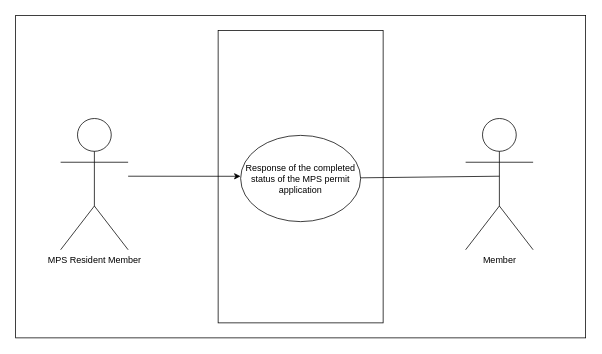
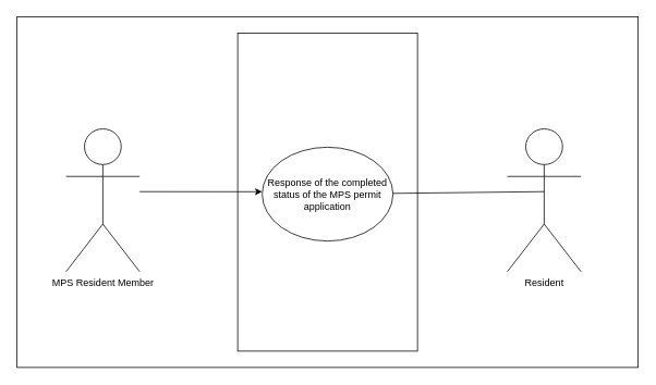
  <mxCell id="0" />
  <mxCell id="1" parent="0" />
  <mxCell id="2" value="" style="rounded=0;whiteSpace=wrap;html=1;" parent="1" vertex="1"><mxGeometry x="20" y="20" width="760" height="430" as="geometry" /></mxCell>
  <mxCell id="3" value="" style="rounded=0;whiteSpace=wrap;html=1;" parent="1" vertex="1"><mxGeometry x="290" y="40" width="220" height="390" as="geometry" /></mxCell>
  <mxCell id="4" value="Response of the completed status of the MPS permit application" style="ellipse;whiteSpace=wrap;html=1;" parent="1" vertex="1"><mxGeometry x="320" y="180" width="160" height="115" as="geometry" /></mxCell>
- <mxCell id="5" value="Member" style="shape=umlActor;verticalLabelPosition=bottom;verticalAlign=top;html=1;outlineConnect=0;" parent="1" vertex="1"><mxGeometry x="620" y="157.5" width="90" height="175" as="geometry" /></mxCell>
+ <mxCell id="5" value="Resident" style="shape=umlActor;verticalLabelPosition=bottom;verticalAlign=top;html=1;outlineConnect=0;" parent="1" vertex="1"><mxGeometry x="620" y="157.5" width="90" height="175" as="geometry" /></mxCell>
  <mxCell id="6" value="MPS Resident Member" style="shape=umlActor;verticalLabelPosition=bottom;verticalAlign=top;html=1;outlineConnect=0;" parent="1" vertex="1"><mxGeometry x="80" y="157.5" width="90" height="175" as="geometry" /></mxCell>
  <mxCell id="7" value="" style="endArrow=classic;html=1;rounded=0;entryX=0.136;entryY=0.526;entryDx=0;entryDy=0;entryPerimeter=0;" parent="1" edge="1"><mxGeometry width="50" height="50" relative="1" as="geometry"><mxPoint x="170" y="234.442" as="sourcePoint" /><mxPoint x="319.92" y="234.55" as="targetPoint" /></mxGeometry></mxCell>
  <mxCell id="8" value="" style="endArrow=none;html=1;rounded=0;entryX=0.5;entryY=0.5;entryDx=0;entryDy=0;entryPerimeter=0;" parent="1" source="4" edge="1"><mxGeometry width="50" height="50" relative="1" as="geometry"><mxPoint x="500" y="234.44" as="sourcePoint" /><mxPoint x="665" y="234.44" as="targetPoint" /></mxGeometry></mxCell>
